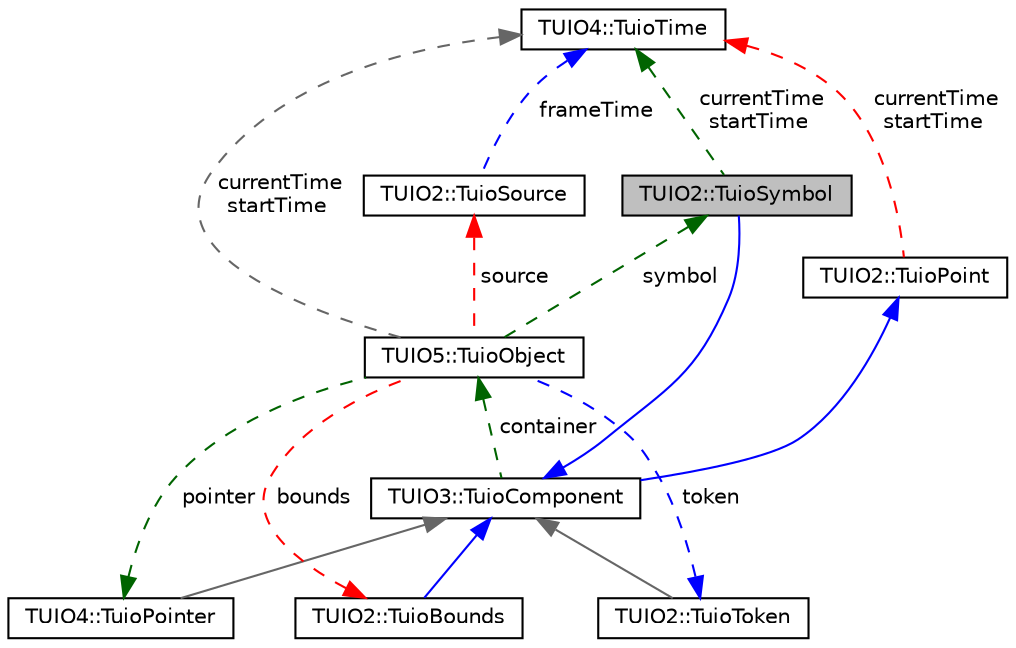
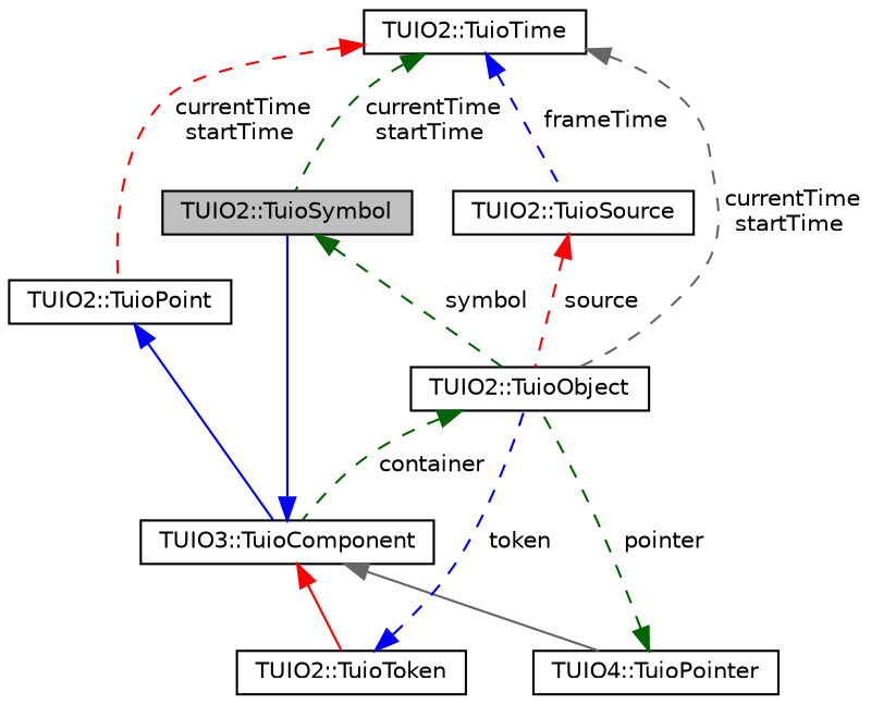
  digraph {
    node [color=black fillcolor=white fontname=Helvetica fontsize=10 shape=record style=filled]
    edge [color=blue dir=back fontname=Helvetica fontsize=10 labelfontname=Helvetica labelfontsize=10 style=dashed]
    n1 [fillcolor=grey75 fontcolor=black height=0.2 label="TUIO2::TuioSymbol" width=0.4]
-   n2 [height=0.2 label="TUIO5::TuioObject" width=0.4]
+   n2 [height=0.2 label="TUIO2::TuioObject" width=0.4]
    n3 [height=0.2 label="TUIO3::TuioComponent" width=0.4]
    n4 [height=0.2 label="TUIO2::TuioToken" width=0.4]
    n5 [height=0.2 label="TUIO4::TuioPointer" width=0.4]
-   n6 [height=0.2 label="TUIO2::TuioBounds" width=0.4]
    n7 [height=0.2 label="TUIO2::TuioPoint" width=0.4]
-   n8 [height=0.2 label="TUIO4::TuioTime" width=0.4]
+   n8 [height=0.2 label="TUIO2::TuioTime" width=0.4]
    n9 [height=0.2 label="TUIO2::TuioSource" width=0.4]
    n1 -> n2 [color=darkgreen label=" symbol"]
    n2 -> n3 [color=darkgreen label=" container"]
    n3 -> n1 [style=solid]
-   n3 -> n4 [color=gray40 style=solid]
+   n3 -> n4 [color=red style=solid]
    n3 -> n5 [color=gray40 style=solid]
-   n3 -> n6 [style=solid]
    n4 -> n2 [label=" token"]
    n5 -> n2 [color=darkgreen label=" pointer"]
-   n6 -> n2 [color=red label=" bounds"]
    n7 -> n3 [style=solid]
    n8 -> n1 [color=darkgreen label=" currentTime\nstartTime"]
    n8 -> n2 [color=gray40 label=" currentTime\nstartTime"]
    n8 -> n7 [color=red label=" currentTime\nstartTime"]
    n8 -> n9 [label=" frameTime"]
    n9 -> n2 [color=red label=" source"]
  }
